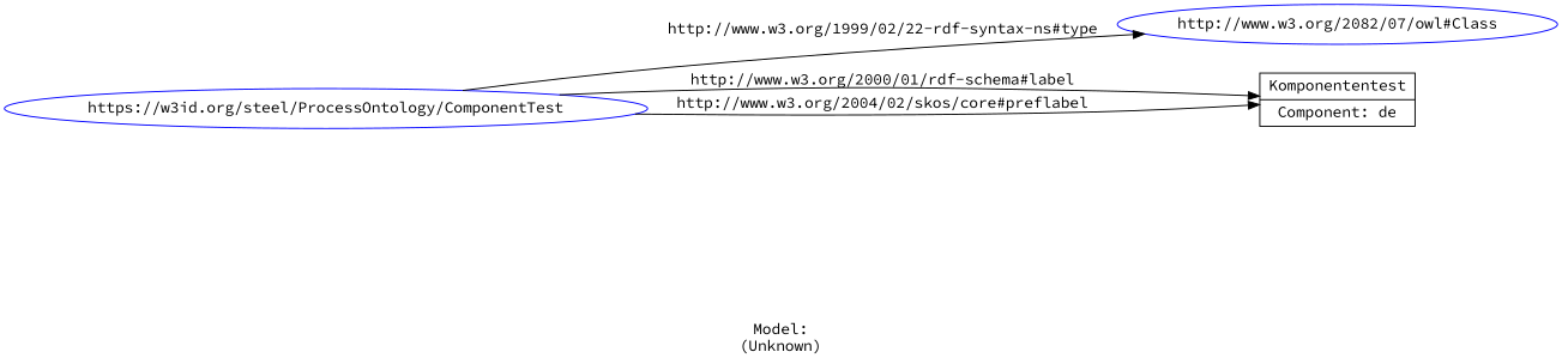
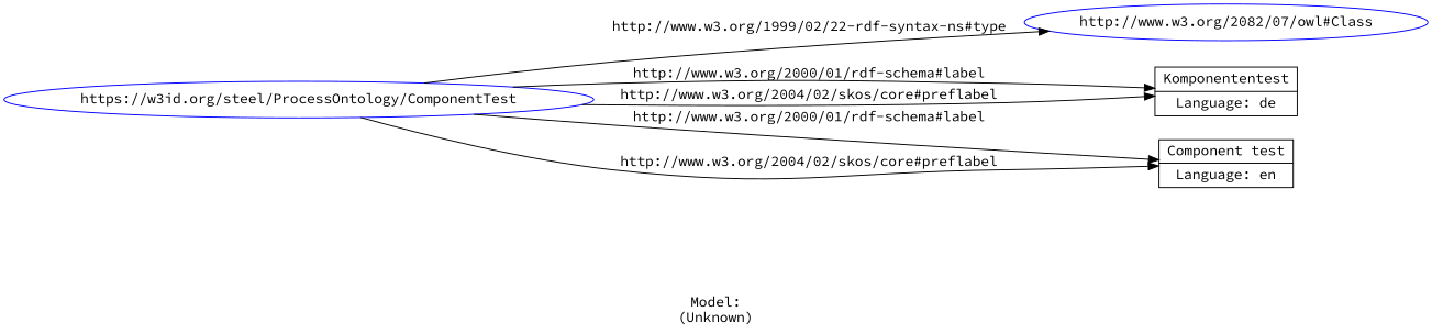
  digraph {
    fontname="Source Code Pro"
    label="\n\nModel:\n(Unknown)"
    rankdir=LR
    node [fontname="Source Code Pro" shape=ellipse]
    edge [fontname="Source Code Pro"]
    n1 [color=blue label="https://w3id.org/steel/ProcessOntology/ComponentTest"]
    n2 [color=blue label="http://www.w3.org/2082/07/owl#Class"]
-   n3 [label="Komponententest|Component: de" shape=record]
+   n3 [label="Komponententest|Language: de" shape=record]
+   n4 [label="Component test|Language: en" shape=record]
    n1 -> n2 [label="http://www.w3.org/1999/02/22-rdf-syntax-ns#type"]
    n1 -> n3 [label="http://www.w3.org/2000/01/rdf-schema#label"]
    n1 -> n3 [label="http://www.w3.org/2004/02/skos/core#preflabel"]
+   n1 -> n4 [label="http://www.w3.org/2000/01/rdf-schema#label"]
+   n1 -> n4 [label="http://www.w3.org/2004/02/skos/core#preflabel"]
  }
